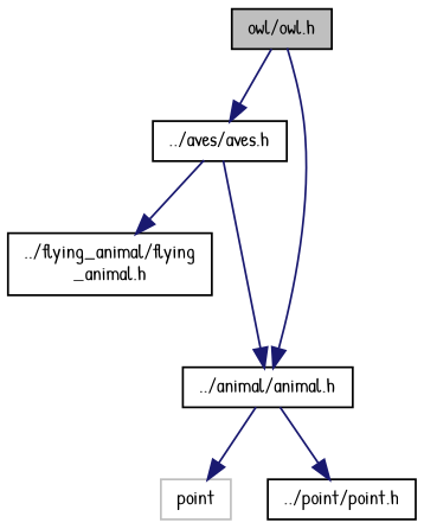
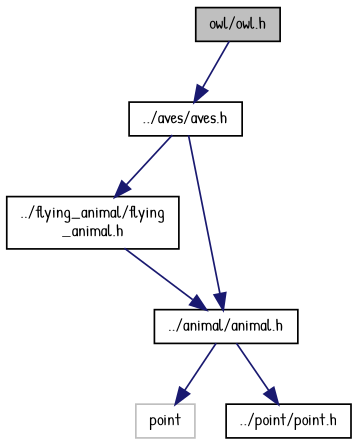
  digraph {
    fontname="Patrick Hand"
    node [color=black fillcolor=white fontname="Patrick Hand" fontsize=10 shape=record style=filled]
    edge [color=midnightblue fontname="Patrick Hand" fontsize=10 labelfontname=Helvetica labelfontsize=10 style=solid]
    n1 [fillcolor=grey75 fontcolor=black height=0.2 label="owl/owl.h" width=0.4]
    n2 [height=0.2 label="../aves/aves.h" width=0.4]
    n3 [height=0.2 label="../flying_animal/flying\l_animal.h" width=0.4]
    n4 [height=0.2 label="../animal/animal.h" width=0.4]
    n5 [color=grey75 height=0.2 label=point width=0.4]
    n6 [height=0.2 label="../point/point.h" width=0.4]
    n1 -> n2
    n2 -> n3
    n2 -> n4
-   n1 -> n4
+   n3 -> n4
    n4 -> n5
    n4 -> n6
  }
